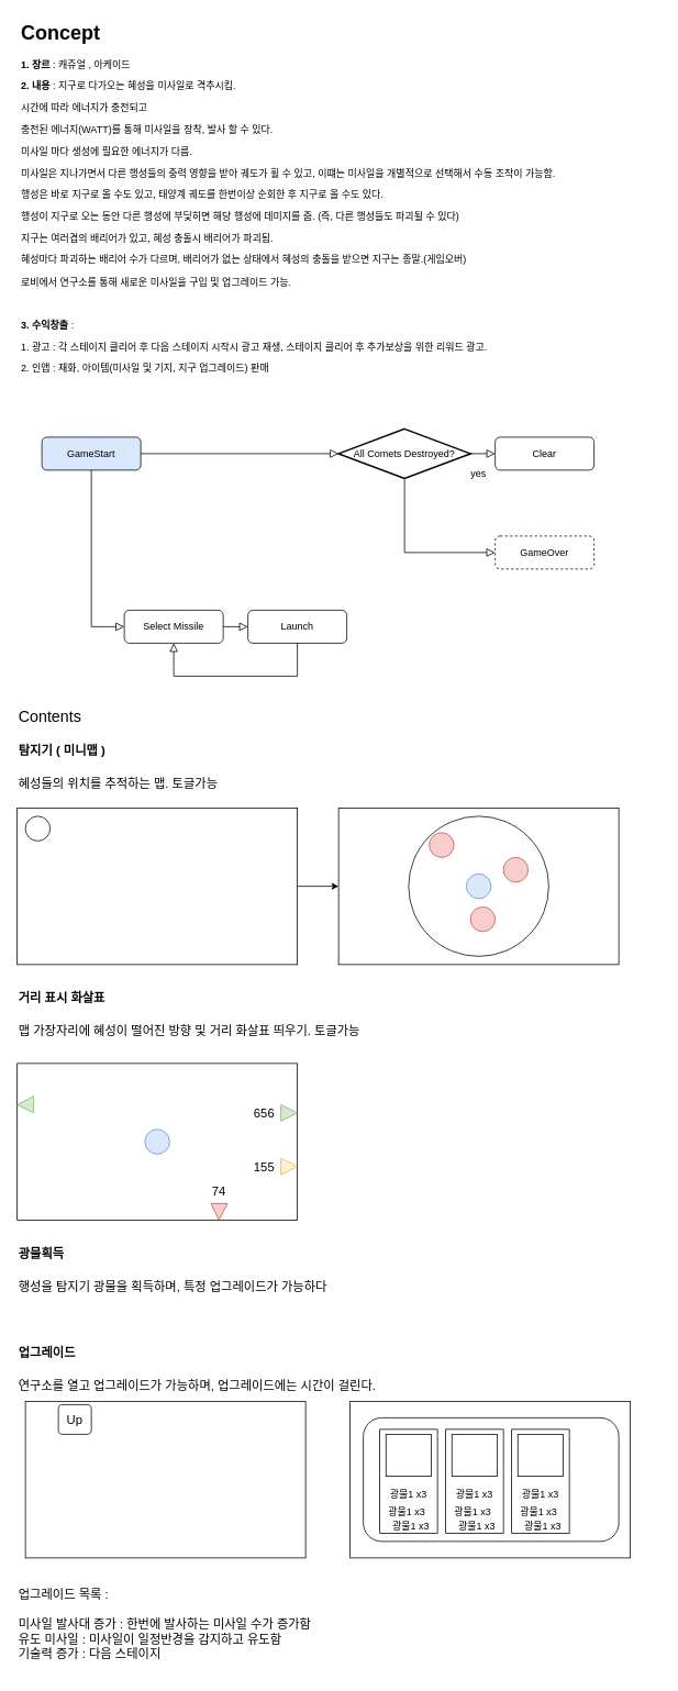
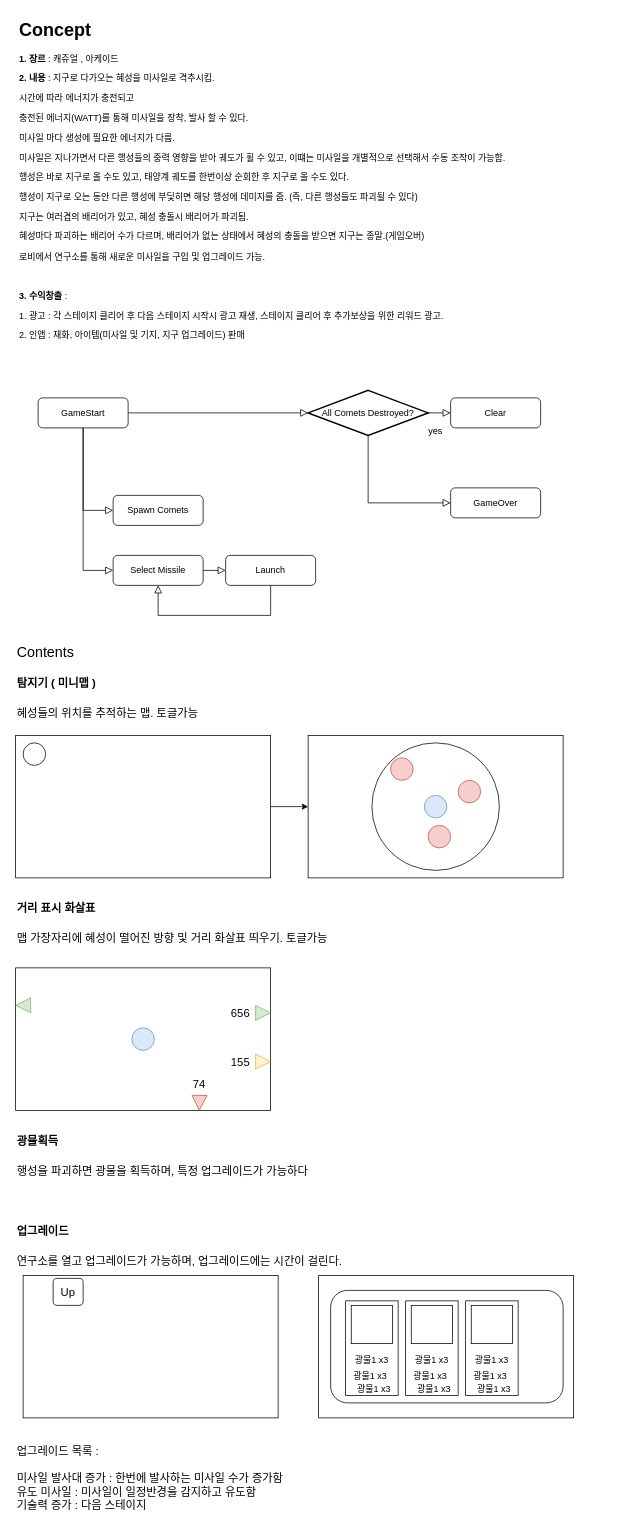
  <mxCell id="0" />
  <mxCell id="1" parent="0" />
- <mxCell id="2" value="GameStart" style="rounded=1;whiteSpace=wrap;html=1;fontSize=12;glass=0;strokeWidth=1;shadow=0;fillColor=#dae8fc;" parent="1" vertex="1"><mxGeometry x="50" y="530" width="120" height="40" as="geometry" /></mxCell>
+ <mxCell id="2" value="GameStart" style="rounded=1;whiteSpace=wrap;html=1;fontSize=12;glass=0;strokeWidth=1;shadow=0;" parent="1" vertex="1"><mxGeometry x="50" y="530" width="120" height="40" as="geometry" /></mxCell>
  <mxCell id="3" value="&lt;h1&gt;Concept&lt;/h1&gt;&lt;p&gt;&lt;b&gt;1. 장르&lt;/b&gt; : 캐쥬얼 , 아케이드&lt;/p&gt;&lt;p&gt;&lt;b&gt;2. 내용 &lt;/b&gt;: 지구로 다가오는 혜성을 미사일로 격추시킴.&amp;nbsp;&lt;/p&gt;&lt;p&gt;시간에 따라 에너지가 충전되고&lt;/p&gt;&lt;p&gt;충전된 에너지(WATT)를 통해 미사일을 장착, 발사 할 수 있다.&lt;/p&gt;&lt;p&gt;미사일 마다 생성에 필요한 에너지가 다름.&lt;/p&gt;&lt;p&gt;미사일은 지나가면서 다른 행성들의 중력 영향을 받아 궤도가 휠 수 있고, 이떄는 미사일을 개별적으로 선택해서 수동 조작이 가능함.&lt;/p&gt;&lt;p&gt;행성은 바로 지구로 올 수도 있고, 태양계 궤도를 한번이상 순회한 후 지구로 올 수도 있다.&lt;/p&gt;&lt;p&gt;행성이 지구로 오는 동안 다른 행성에 부딫히면 해당 행성에 데미지를 줌. (즉, 다른 행성들도 파괴될 수 있다)&lt;/p&gt;&lt;p&gt;지구는 여러겹의 배리어가 있고, 혜성 충돌시 배리어가 파괴됨.&amp;nbsp;&lt;/p&gt;&lt;p&gt;혜성마다 파괴하는 배리어 수가 다르며, 배리어가 없는 상태에서 혜성의 충돌을 받으면 지구는 종말.(게임오버)&lt;/p&gt;&lt;p&gt;&lt;span&gt;로비에서 연구소를 통해 새로운 미사일을 구입 및 업그레이드 가능.&lt;/span&gt;&lt;br&gt;&lt;/p&gt;&lt;p&gt;&lt;br&gt;&lt;/p&gt;&lt;p&gt;&lt;b&gt;3. 수익창출&lt;/b&gt; :&amp;nbsp;&lt;/p&gt;&lt;p&gt;1. 광고 : 각 스테이지 클리어 후 다음 스테이지 시작시 광고 재생, 스테이지 클리어 후 추가보상을 위한 리워드 광고.&lt;/p&gt;&lt;p&gt;2. 인앱 : 재화, 아이템(미사일 및 기지, 지구 업그레이드) 판매&lt;/p&gt;" style="text;html=1;strokeColor=none;fillColor=none;spacing=5;spacingTop=-20;whiteSpace=wrap;overflow=hidden;rounded=0;" parent="1" vertex="1"><mxGeometry x="20" y="20" width="780" height="450" as="geometry" /></mxCell>
+ <mxCell id="4" value="Spawn Comets" style="rounded=1;whiteSpace=wrap;html=1;fontSize=12;glass=0;strokeWidth=1;shadow=0;" parent="1" vertex="1"><mxGeometry x="150" y="660" width="120" height="40" as="geometry" /></mxCell>
+ <mxCell id="5" value="" style="rounded=0;html=1;jettySize=auto;orthogonalLoop=1;fontSize=11;endArrow=block;endFill=0;endSize=8;strokeWidth=1;shadow=0;labelBackgroundColor=none;edgeStyle=orthogonalEdgeStyle;exitX=0.5;exitY=1;exitDx=0;exitDy=0;entryX=0;entryY=0.5;entryDx=0;entryDy=0;" parent="1" source="2" target="4" edge="1"><mxGeometry relative="1" as="geometry"><mxPoint x="120" y="580" as="sourcePoint" /><mxPoint x="160" y="680" as="targetPoint" /><Array as="points"><mxPoint x="110" y="680" /></Array></mxGeometry></mxCell>
  <mxCell id="6" value="Select Missile" style="rounded=1;whiteSpace=wrap;html=1;fontSize=12;glass=0;strokeWidth=1;shadow=0;" parent="1" vertex="1"><mxGeometry x="150" y="740" width="120" height="40" as="geometry" /></mxCell>
  <mxCell id="7" value="Launch" style="rounded=1;whiteSpace=wrap;html=1;fontSize=12;glass=0;strokeWidth=1;shadow=0;" parent="1" vertex="1"><mxGeometry x="300" y="740" width="120" height="40" as="geometry" /></mxCell>
  <mxCell id="8" value="" style="rounded=0;html=1;jettySize=auto;orthogonalLoop=1;fontSize=11;endArrow=block;endFill=0;endSize=8;strokeWidth=1;shadow=0;labelBackgroundColor=none;edgeStyle=orthogonalEdgeStyle;exitX=0.5;exitY=1;exitDx=0;exitDy=0;" parent="1" source="2" edge="1"><mxGeometry relative="1" as="geometry"><mxPoint x="120" y="580" as="sourcePoint" /><mxPoint x="150" y="760" as="targetPoint" /><Array as="points"><mxPoint x="110" y="760" /></Array></mxGeometry></mxCell>
  <mxCell id="9" value="" style="rounded=0;html=1;jettySize=auto;orthogonalLoop=1;fontSize=11;endArrow=block;endFill=0;endSize=8;strokeWidth=1;shadow=0;labelBackgroundColor=none;edgeStyle=orthogonalEdgeStyle;exitX=1;exitY=0.5;exitDx=0;exitDy=0;entryX=0;entryY=0.5;entryDx=0;entryDy=0;" parent="1" source="6" target="7" edge="1"><mxGeometry relative="1" as="geometry"><mxPoint x="120" y="580" as="sourcePoint" /><mxPoint x="160" y="770" as="targetPoint" /><Array as="points"><mxPoint x="290" y="760" /><mxPoint x="290" y="760" /></Array></mxGeometry></mxCell>
  <mxCell id="10" value="" style="rounded=0;html=1;jettySize=auto;orthogonalLoop=1;fontSize=11;endArrow=block;endFill=0;endSize=8;strokeWidth=1;shadow=0;labelBackgroundColor=none;edgeStyle=orthogonalEdgeStyle;exitX=0.5;exitY=1;exitDx=0;exitDy=0;entryX=0.5;entryY=1;entryDx=0;entryDy=0;" parent="1" target="6" edge="1"><mxGeometry relative="1" as="geometry"><mxPoint x="360" y="780" as="sourcePoint" /><mxPoint x="400" y="970" as="targetPoint" /><Array as="points"><mxPoint x="360" y="820" /><mxPoint x="210" y="820" /></Array></mxGeometry></mxCell>
  <mxCell id="11" value="" style="rounded=0;html=1;jettySize=auto;orthogonalLoop=1;fontSize=11;endArrow=block;endFill=0;endSize=8;strokeWidth=1;shadow=0;labelBackgroundColor=none;edgeStyle=orthogonalEdgeStyle;exitX=1;exitY=0.5;exitDx=0;exitDy=0;entryX=0;entryY=0.5;entryDx=0;entryDy=0;entryPerimeter=0;" parent="1" source="2" target="12" edge="1"><mxGeometry relative="1" as="geometry"><mxPoint x="120" y="580" as="sourcePoint" /><mxPoint x="370" y="550" as="targetPoint" /><Array as="points" /></mxGeometry></mxCell>
  <mxCell id="12" value="&lt;span&gt;All Comets Destroyed?&lt;/span&gt;" style="strokeWidth=2;html=1;shape=mxgraph.flowchart.decision;whiteSpace=wrap;" parent="1" vertex="1"><mxGeometry x="410" y="520" width="160" height="60" as="geometry" /></mxCell>
  <mxCell id="13" value="Clear" style="rounded=1;whiteSpace=wrap;html=1;fontSize=12;glass=0;strokeWidth=1;shadow=0;" parent="1" vertex="1"><mxGeometry x="600" y="530" width="120" height="40" as="geometry" /></mxCell>
- <mxCell id="14" value="GameOver" style="rounded=1;whiteSpace=wrap;html=1;fontSize=12;glass=0;strokeWidth=1;shadow=0;dashed=1;" parent="1" vertex="1"><mxGeometry x="600" y="650" width="120" height="40" as="geometry" /></mxCell>
+ <mxCell id="14" value="GameOver" style="rounded=1;whiteSpace=wrap;html=1;fontSize=12;glass=0;strokeWidth=1;shadow=0;" parent="1" vertex="1"><mxGeometry x="600" y="650" width="120" height="40" as="geometry" /></mxCell>
  <mxCell id="15" value="" style="rounded=0;html=1;jettySize=auto;orthogonalLoop=1;fontSize=11;endArrow=block;endFill=0;endSize=8;strokeWidth=1;shadow=0;labelBackgroundColor=none;edgeStyle=orthogonalEdgeStyle;exitX=0.5;exitY=1;exitDx=0;exitDy=0;entryX=0;entryY=0.5;entryDx=0;entryDy=0;exitPerimeter=0;" parent="1" source="12" target="14" edge="1"><mxGeometry relative="1" as="geometry"><mxPoint x="180" y="560" as="sourcePoint" /><mxPoint x="420" y="560" as="targetPoint" /><Array as="points" /></mxGeometry></mxCell>
  <mxCell id="16" value="" style="rounded=0;html=1;jettySize=auto;orthogonalLoop=1;fontSize=11;endArrow=block;endFill=0;endSize=8;strokeWidth=1;shadow=0;labelBackgroundColor=none;edgeStyle=orthogonalEdgeStyle;exitX=1;exitY=0.5;exitDx=0;exitDy=0;entryX=0;entryY=0.5;entryDx=0;entryDy=0;exitPerimeter=0;" parent="1" source="12" target="13" edge="1"><mxGeometry relative="1" as="geometry"><mxPoint x="500" y="590" as="sourcePoint" /><mxPoint x="610" y="680" as="targetPoint" /><Array as="points"><mxPoint x="590" y="550" /><mxPoint x="590" y="550" /></Array></mxGeometry></mxCell>
  <mxCell id="17" value="yes" style="text;html=1;strokeColor=none;fillColor=none;align=center;verticalAlign=middle;whiteSpace=wrap;rounded=0;" parent="1" vertex="1"><mxGeometry x="550" y="560" width="60" height="30" as="geometry" /></mxCell>
  <mxCell id="18" value="Contents" style="text;html=1;strokeColor=none;fillColor=none;align=left;verticalAlign=middle;whiteSpace=wrap;rounded=0;fontSize=19;" vertex="1" parent="1"><mxGeometry x="20" y="850" width="280" height="40" as="geometry" /></mxCell>
  <mxCell id="19" value="탐지기 ( 미니맵 )" style="text;html=1;strokeColor=none;fillColor=none;align=left;verticalAlign=middle;whiteSpace=wrap;rounded=0;fontSize=15;fontStyle=1" vertex="1" parent="1"><mxGeometry x="20" y="890" width="130" height="40" as="geometry" /></mxCell>
  <mxCell id="20" value="" style="edgeStyle=orthogonalEdgeStyle;rounded=0;orthogonalLoop=1;jettySize=auto;html=1;fontSize=15;" edge="1" parent="1" source="21" target="24"><mxGeometry relative="1" as="geometry" /></mxCell>
  <mxCell id="21" value="" style="rounded=0;whiteSpace=wrap;html=1;fontSize=15;" vertex="1" parent="1"><mxGeometry x="20" y="980" width="340" height="190" as="geometry" /></mxCell>
  <mxCell id="22" value="혜성들의 위치를 추적하는 맵. 토글가능" style="text;html=1;strokeColor=none;fillColor=none;align=left;verticalAlign=middle;whiteSpace=wrap;rounded=0;fontSize=15;" vertex="1" parent="1"><mxGeometry x="20" y="930" width="340" height="40" as="geometry" /></mxCell>
  <mxCell id="23" value="" style="ellipse;whiteSpace=wrap;html=1;aspect=fixed;fontSize=15;" vertex="1" parent="1"><mxGeometry x="30" y="990" width="30" height="30" as="geometry" /></mxCell>
  <mxCell id="24" value="" style="rounded=0;whiteSpace=wrap;html=1;fontSize=15;" vertex="1" parent="1"><mxGeometry x="410" y="980" width="340" height="190" as="geometry" /></mxCell>
  <mxCell id="25" value="" style="ellipse;whiteSpace=wrap;html=1;aspect=fixed;fontSize=15;" vertex="1" parent="1"><mxGeometry x="495" y="990" width="170" height="170" as="geometry" /></mxCell>
  <mxCell id="26" value="" style="ellipse;whiteSpace=wrap;html=1;aspect=fixed;fontSize=15;fillColor=#f8cecc;strokeColor=#b85450;" vertex="1" parent="1"><mxGeometry x="520" y="1010" width="30" height="30" as="geometry" /></mxCell>
  <mxCell id="27" value="" style="ellipse;whiteSpace=wrap;html=1;aspect=fixed;fontSize=15;fillColor=#f8cecc;strokeColor=#b85450;" vertex="1" parent="1"><mxGeometry x="610" y="1040" width="30" height="30" as="geometry" /></mxCell>
  <mxCell id="28" value="" style="ellipse;whiteSpace=wrap;html=1;aspect=fixed;fontSize=15;fillColor=#f8cecc;strokeColor=#b85450;" vertex="1" parent="1"><mxGeometry x="570" y="1100" width="30" height="30" as="geometry" /></mxCell>
  <mxCell id="29" value="" style="ellipse;whiteSpace=wrap;html=1;aspect=fixed;fontSize=15;fillColor=#dae8fc;strokeColor=#6c8ebf;" vertex="1" parent="1"><mxGeometry x="565" y="1060" width="30" height="30" as="geometry" /></mxCell>
  <mxCell id="30" value="거리 표시 화살표" style="text;html=1;strokeColor=none;fillColor=none;align=left;verticalAlign=middle;whiteSpace=wrap;rounded=0;fontSize=15;fontStyle=1" vertex="1" parent="1"><mxGeometry x="20" y="1190" width="130" height="40" as="geometry" /></mxCell>
  <mxCell id="31" value="맵 가장자리에 혜성이 떨어진 방향 및 거리 화살표 띄우기. 토글가능" style="text;html=1;strokeColor=none;fillColor=none;align=left;verticalAlign=middle;whiteSpace=wrap;rounded=0;fontSize=15;" vertex="1" parent="1"><mxGeometry x="20" y="1230" width="490" height="40" as="geometry" /></mxCell>
  <mxCell id="32" value="" style="rounded=0;whiteSpace=wrap;html=1;fontSize=15;" vertex="1" parent="1"><mxGeometry x="20" y="1290" width="340" height="190" as="geometry" /></mxCell>
  <mxCell id="33" value="" style="triangle;whiteSpace=wrap;html=1;fontSize=15;fillColor=#d5e8d4;strokeColor=#82b366;" vertex="1" parent="1"><mxGeometry x="340" y="1340" width="20" height="20" as="geometry" /></mxCell>
  <mxCell id="34" value="656" style="text;html=1;strokeColor=none;fillColor=none;align=center;verticalAlign=middle;whiteSpace=wrap;rounded=0;fontSize=15;" vertex="1" parent="1"><mxGeometry x="300" y="1335" width="40" height="30" as="geometry" /></mxCell>
  <mxCell id="35" value="" style="triangle;whiteSpace=wrap;html=1;fontSize=15;fillColor=#fff2cc;strokeColor=#d6b656;" vertex="1" parent="1"><mxGeometry x="340" y="1405" width="20" height="20" as="geometry" /></mxCell>
  <mxCell id="36" value="155" style="text;html=1;strokeColor=none;fillColor=none;align=center;verticalAlign=middle;whiteSpace=wrap;rounded=0;fontSize=15;" vertex="1" parent="1"><mxGeometry x="300" y="1400" width="40" height="30" as="geometry" /></mxCell>
  <mxCell id="37" value="" style="triangle;whiteSpace=wrap;html=1;fontSize=15;rotation=91;fillColor=#f8cecc;strokeColor=#b85450;" vertex="1" parent="1"><mxGeometry x="255" y="1460" width="20" height="20" as="geometry" /></mxCell>
  <mxCell id="38" value="74" style="text;html=1;strokeColor=none;fillColor=none;align=center;verticalAlign=middle;whiteSpace=wrap;rounded=0;fontSize=15;" vertex="1" parent="1"><mxGeometry x="245" y="1430" width="40" height="30" as="geometry" /></mxCell>
  <mxCell id="39" value="" style="triangle;whiteSpace=wrap;html=1;fontSize=15;rotation=-181;fillColor=#d5e8d4;strokeColor=#82b366;" vertex="1" parent="1"><mxGeometry x="20" y="1330" width="20" height="20" as="geometry" /></mxCell>
  <mxCell id="40" value="" style="ellipse;whiteSpace=wrap;html=1;aspect=fixed;fontSize=15;fillColor=#dae8fc;strokeColor=#6c8ebf;" vertex="1" parent="1"><mxGeometry x="175" y="1370" width="30" height="30" as="geometry" /></mxCell>
  <mxCell id="41" value="광물획득" style="text;html=1;strokeColor=none;fillColor=none;align=left;verticalAlign=middle;whiteSpace=wrap;rounded=0;fontSize=15;fontStyle=1" vertex="1" parent="1"><mxGeometry x="20" y="1500" width="130" height="40" as="geometry" /></mxCell>
- <mxCell id="42" value="행성을 탐지기 광물을 획득하며, 특정 업그레이드가 가능하다" style="text;html=1;strokeColor=none;fillColor=none;align=left;verticalAlign=middle;whiteSpace=wrap;rounded=0;fontSize=15;" vertex="1" parent="1"><mxGeometry x="20" y="1540" width="490" height="40" as="geometry" /></mxCell>
+ <mxCell id="42" value="행성을 파괴하면 광물을 획득하며, 특정 업그레이드가 가능하다" style="text;html=1;strokeColor=none;fillColor=none;align=left;verticalAlign=middle;whiteSpace=wrap;rounded=0;fontSize=15;" vertex="1" parent="1"><mxGeometry x="20" y="1540" width="490" height="40" as="geometry" /></mxCell>
  <mxCell id="43" value="업그레이드" style="text;html=1;strokeColor=none;fillColor=none;align=left;verticalAlign=middle;whiteSpace=wrap;rounded=0;fontSize=15;fontStyle=1" vertex="1" parent="1"><mxGeometry x="20" y="1620" width="130" height="40" as="geometry" /></mxCell>
  <mxCell id="44" value="연구소를 열고 업그레이드가 가능하며, 업그레이드에는 시간이 걸린다." style="text;html=1;strokeColor=none;fillColor=none;align=left;verticalAlign=middle;whiteSpace=wrap;rounded=0;fontSize=15;" vertex="1" parent="1"><mxGeometry x="20" y="1660" width="490" height="40" as="geometry" /></mxCell>
  <mxCell id="45" value="" style="rounded=0;whiteSpace=wrap;html=1;fontSize=15;" vertex="1" parent="1"><mxGeometry x="30" y="1700" width="340" height="190" as="geometry" /></mxCell>
  <mxCell id="46" value="Up" style="rounded=1;whiteSpace=wrap;html=1;fontSize=15;" vertex="1" parent="1"><mxGeometry x="70" y="1704" width="40" height="36" as="geometry" /></mxCell>
  <mxCell id="47" value="" style="rounded=0;whiteSpace=wrap;html=1;fontSize=15;" vertex="1" parent="1"><mxGeometry x="424" y="1700" width="340" height="190" as="geometry" /></mxCell>
  <mxCell id="48" value="" style="rounded=1;whiteSpace=wrap;html=1;fontSize=15;" vertex="1" parent="1"><mxGeometry x="440" y="1720" width="310" height="150" as="geometry" /></mxCell>
  <mxCell id="49" value="" style="rounded=0;whiteSpace=wrap;html=1;fontSize=15;" vertex="1" parent="1"><mxGeometry x="460" y="1734" width="70" height="126" as="geometry" /></mxCell>
  <mxCell id="50" value="" style="rounded=0;whiteSpace=wrap;html=1;fontSize=15;" vertex="1" parent="1"><mxGeometry x="467.5" y="1740" width="55" height="51" as="geometry" /></mxCell>
  <mxCell id="51" value="&lt;font style=&quot;font-size: 12px;&quot;&gt;광물1 x3&lt;/font&gt;" style="text;html=1;strokeColor=none;fillColor=none;align=center;verticalAlign=middle;whiteSpace=wrap;rounded=0;fontSize=15;" vertex="1" parent="1"><mxGeometry x="465" y="1800" width="60" height="21" as="geometry" /></mxCell>
  <mxCell id="52" value="&lt;font style=&quot;font-size: 12px;&quot;&gt;광물1 x3&lt;/font&gt;" style="text;html=1;strokeColor=none;fillColor=none;align=center;verticalAlign=middle;whiteSpace=wrap;rounded=0;fontSize=15;" vertex="1" parent="1"><mxGeometry x="462.5" y="1821" width="60" height="21" as="geometry" /></mxCell>
  <mxCell id="53" value="&lt;font style=&quot;font-size: 12px;&quot;&gt;광물1 x3&lt;/font&gt;" style="text;html=1;strokeColor=none;fillColor=none;align=center;verticalAlign=middle;whiteSpace=wrap;rounded=0;fontSize=15;" vertex="1" parent="1"><mxGeometry x="467.5" y="1839" width="60" height="21" as="geometry" /></mxCell>
  <mxCell id="54" value="" style="rounded=0;whiteSpace=wrap;html=1;fontSize=15;" vertex="1" parent="1"><mxGeometry x="540" y="1734" width="70" height="126" as="geometry" /></mxCell>
  <mxCell id="55" value="" style="rounded=0;whiteSpace=wrap;html=1;fontSize=15;" vertex="1" parent="1"><mxGeometry x="547.5" y="1740" width="55" height="51" as="geometry" /></mxCell>
  <mxCell id="56" value="&lt;font style=&quot;font-size: 12px;&quot;&gt;광물1 x3&lt;/font&gt;" style="text;html=1;strokeColor=none;fillColor=none;align=center;verticalAlign=middle;whiteSpace=wrap;rounded=0;fontSize=15;" vertex="1" parent="1"><mxGeometry x="545" y="1800" width="60" height="21" as="geometry" /></mxCell>
  <mxCell id="57" value="&lt;font style=&quot;font-size: 12px;&quot;&gt;광물1 x3&lt;/font&gt;" style="text;html=1;strokeColor=none;fillColor=none;align=center;verticalAlign=middle;whiteSpace=wrap;rounded=0;fontSize=15;" vertex="1" parent="1"><mxGeometry x="542.5" y="1821" width="60" height="21" as="geometry" /></mxCell>
  <mxCell id="58" value="&lt;font style=&quot;font-size: 12px;&quot;&gt;광물1 x3&lt;/font&gt;" style="text;html=1;strokeColor=none;fillColor=none;align=center;verticalAlign=middle;whiteSpace=wrap;rounded=0;fontSize=15;" vertex="1" parent="1"><mxGeometry x="547.5" y="1839" width="60" height="21" as="geometry" /></mxCell>
  <mxCell id="59" value="" style="rounded=0;whiteSpace=wrap;html=1;fontSize=15;" vertex="1" parent="1"><mxGeometry x="620" y="1734" width="70" height="126" as="geometry" /></mxCell>
  <mxCell id="60" value="" style="rounded=0;whiteSpace=wrap;html=1;fontSize=15;" vertex="1" parent="1"><mxGeometry x="627.5" y="1740" width="55" height="51" as="geometry" /></mxCell>
  <mxCell id="61" value="&lt;font style=&quot;font-size: 12px;&quot;&gt;광물1 x3&lt;/font&gt;" style="text;html=1;strokeColor=none;fillColor=none;align=center;verticalAlign=middle;whiteSpace=wrap;rounded=0;fontSize=15;" vertex="1" parent="1"><mxGeometry x="625" y="1800" width="60" height="21" as="geometry" /></mxCell>
  <mxCell id="62" value="&lt;font style=&quot;font-size: 12px;&quot;&gt;광물1 x3&lt;/font&gt;" style="text;html=1;strokeColor=none;fillColor=none;align=center;verticalAlign=middle;whiteSpace=wrap;rounded=0;fontSize=15;" vertex="1" parent="1"><mxGeometry x="622.5" y="1821" width="60" height="21" as="geometry" /></mxCell>
  <mxCell id="63" value="&lt;font style=&quot;font-size: 12px;&quot;&gt;광물1 x3&lt;/font&gt;" style="text;html=1;strokeColor=none;fillColor=none;align=center;verticalAlign=middle;whiteSpace=wrap;rounded=0;fontSize=15;" vertex="1" parent="1"><mxGeometry x="627.5" y="1839" width="60" height="21" as="geometry" /></mxCell>
  <mxCell id="64" value="업그레이드 목록 :&lt;br&gt;&lt;br&gt;미사일 발사대 증가 : 한번에 발사하는 미사일 수가 증가함&lt;br&gt;유도 미사일 : 미사일이 일정반경을 감지하고 유도함&amp;nbsp;&lt;br&gt;기술력 증가 : 다음 스테이지&amp;nbsp;" style="text;html=1;strokeColor=none;fillColor=none;align=left;verticalAlign=middle;whiteSpace=wrap;rounded=0;fontSize=15;" vertex="1" parent="1"><mxGeometry x="20" y="1910" width="760" height="120" as="geometry" /></mxCell>
